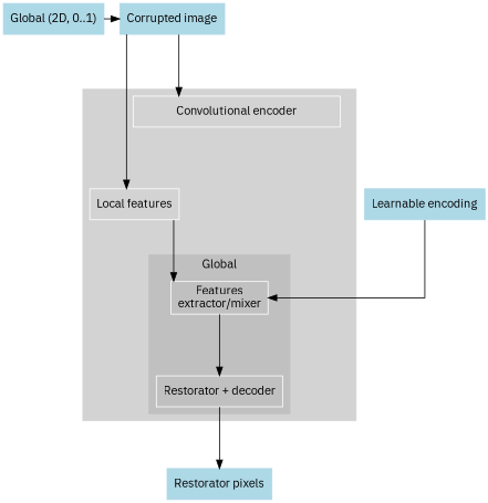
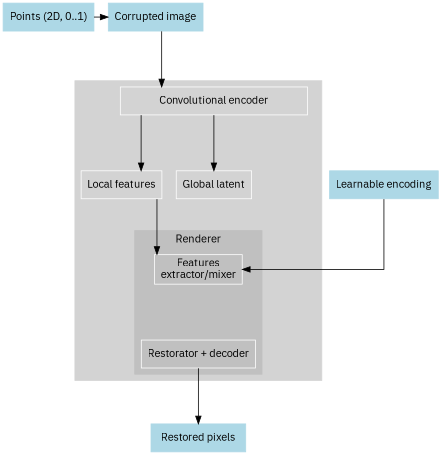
  digraph {
    compound=true
    fontname="IBM Plex Sans"
    rankdir=TB
    ranksep=1
    splines=ortho
    node [color=white fontname="IBM Plex Sans" shape=rectangle style=solid]
    edge [arrowhead=normal fontname="IBM Plex Sans"]
    n1 [color=lightblue label="Corrupted image" style=filled]
-   n2 [color=lightblue label="Global (2D, 0..1)" style=filled]
+   n2 [color=lightblue label="Points (2D, 0..1)" style=filled]
+   n3 [label="Global latent"]
    dummy [style=invis]
    n5 [label="Local features"]
    n6 [label="Features\nextractor/mixer"]
    n7 [label="Restorator + decoder"]
    n8 [label="              Convolutional encoder              "]
-   n9 [color=lightblue label="Restorator pixels" style=filled]
+   n9 [color=lightblue label="Restored pixels" style=filled]
    n10 [color=lightblue label="Learnable encoding" style=filled]
    subgraph sub_1 {
      rank=same
      n1
      n2
    }
    subgraph cluster_2 {
      color=lightgrey
      style=filled
      n8
      subgraph sub_3 {
        color=lightgrey
        rank=same
        style=filled
+       n3
        dummy
        n5
      }
      subgraph cluster_4 {
        color=grey
-       label=Global
+       label=Renderer
        style=filled
        n6
        n7
      }
    }
    n1 -> n8
    n2 -> n1
+   n3 -> dummy [style=invis]
    dummy -> n5 [style=invis]
    n5 -> n6
-   n6 -> n7
    n7 -> n9
-   n1 -> n5
+   n8 -> n3
+   n8 -> n5
    n10 -> n6
  }
